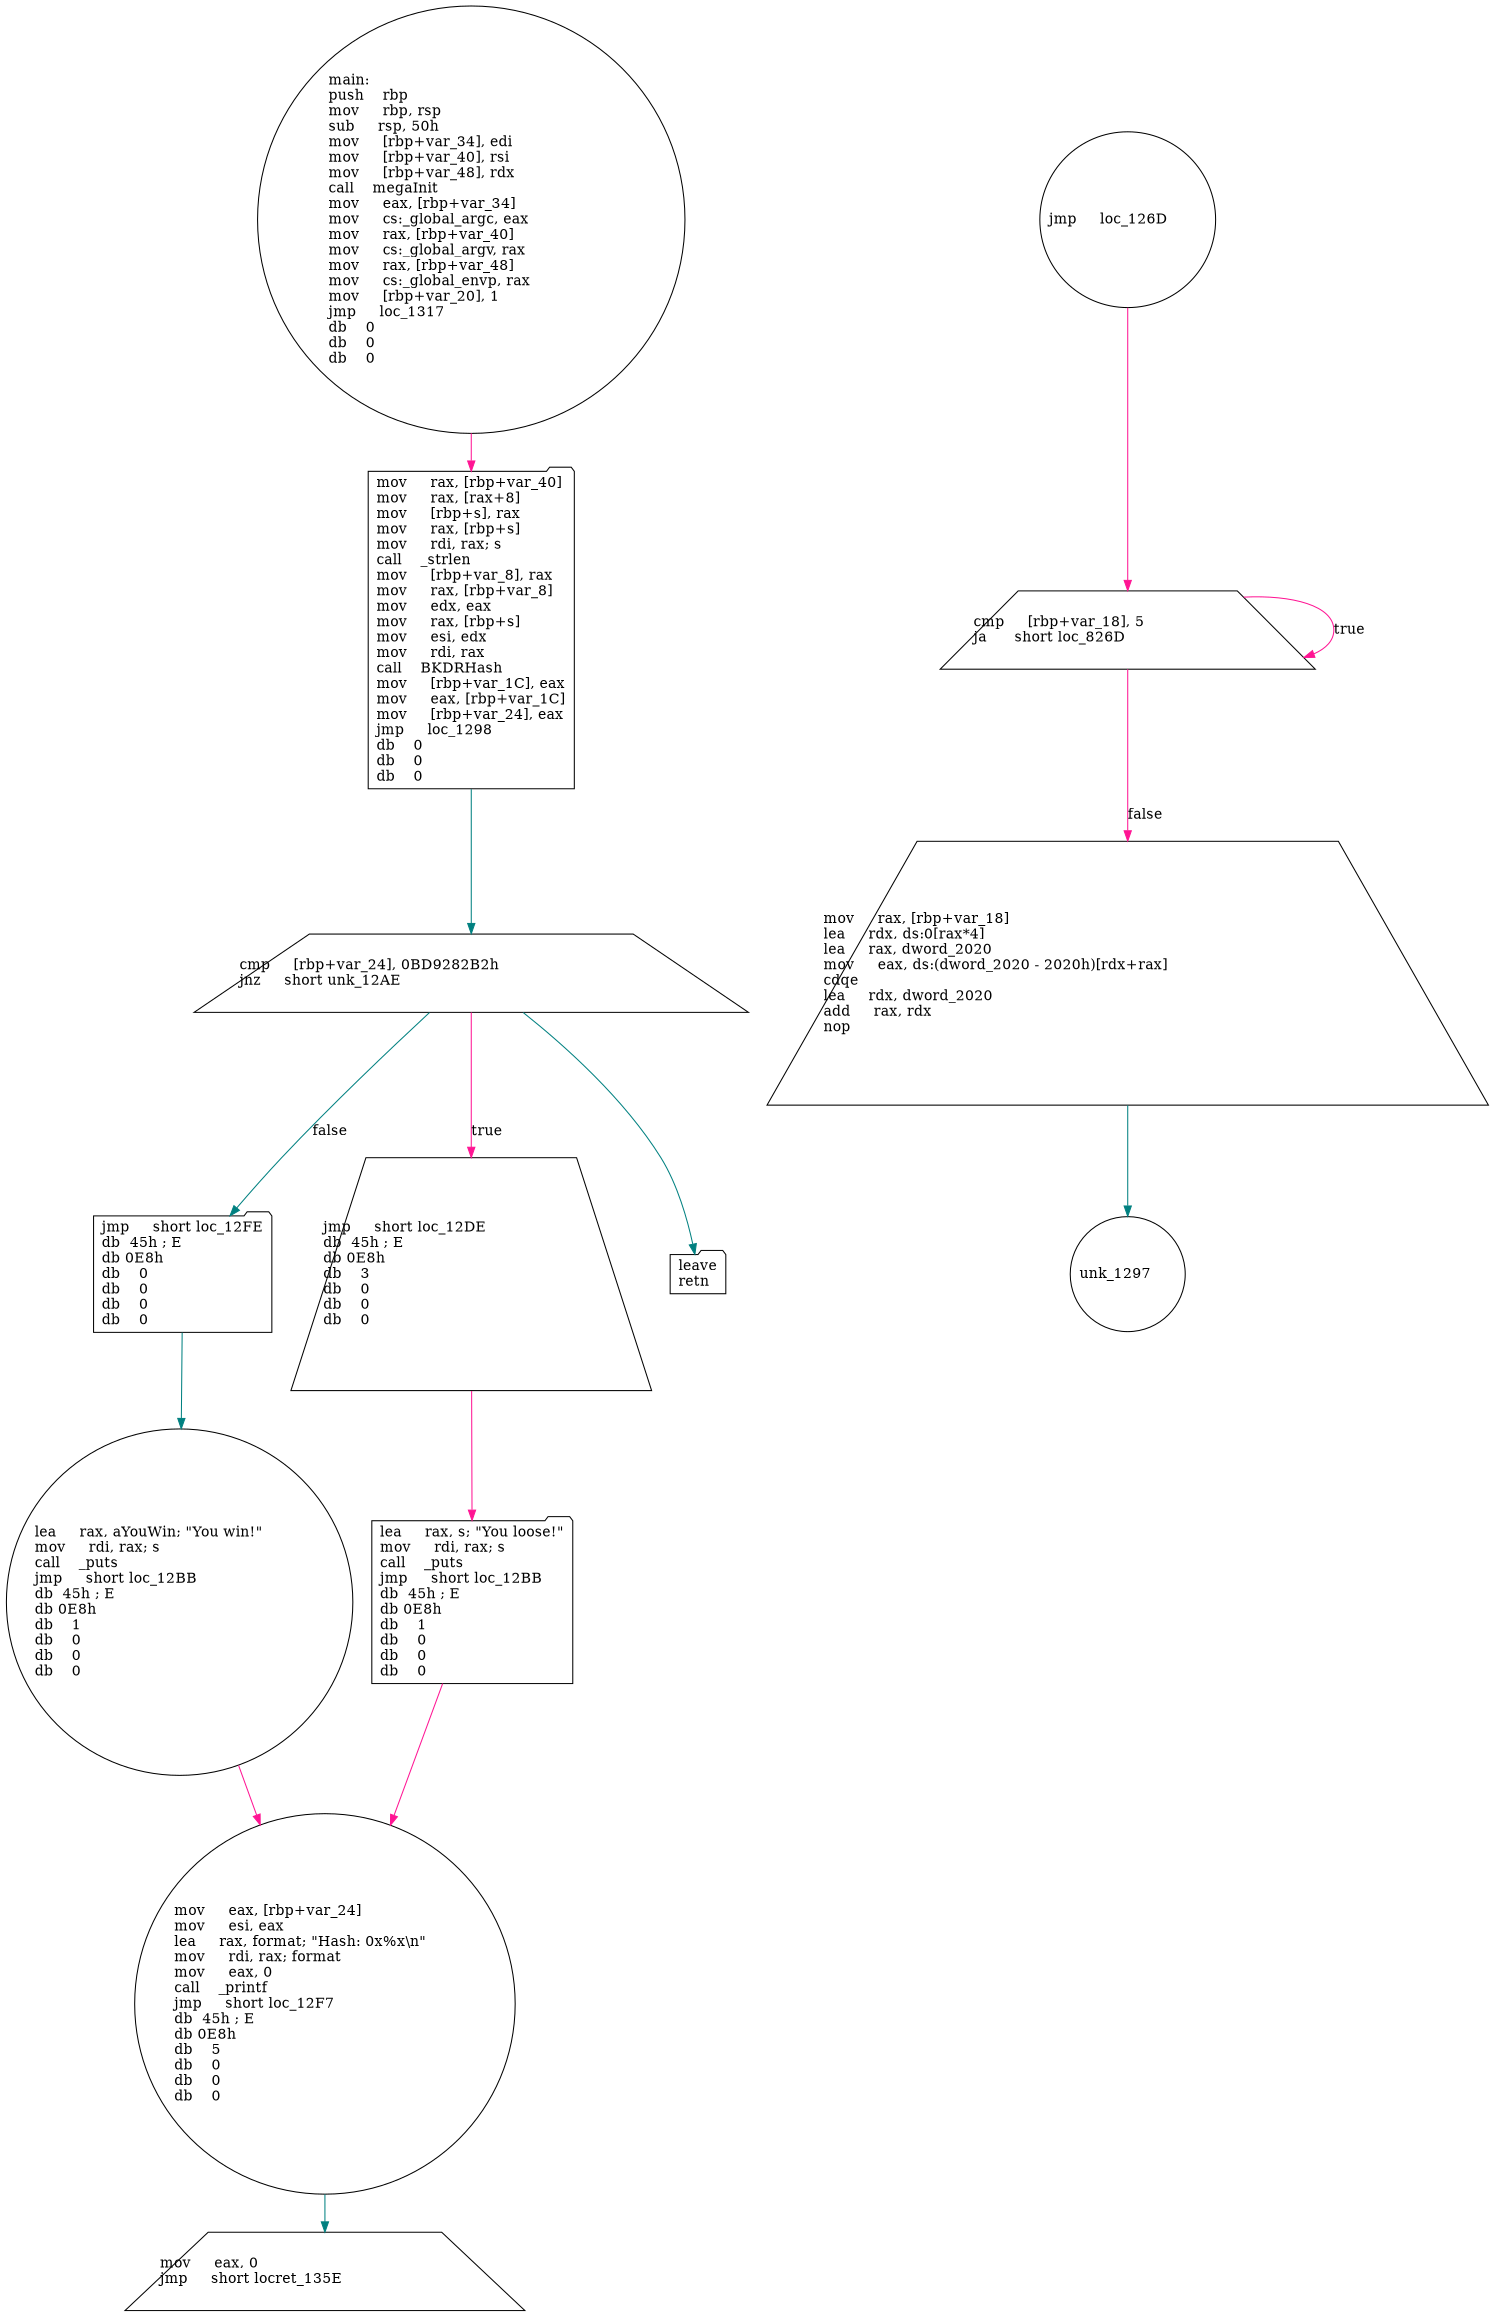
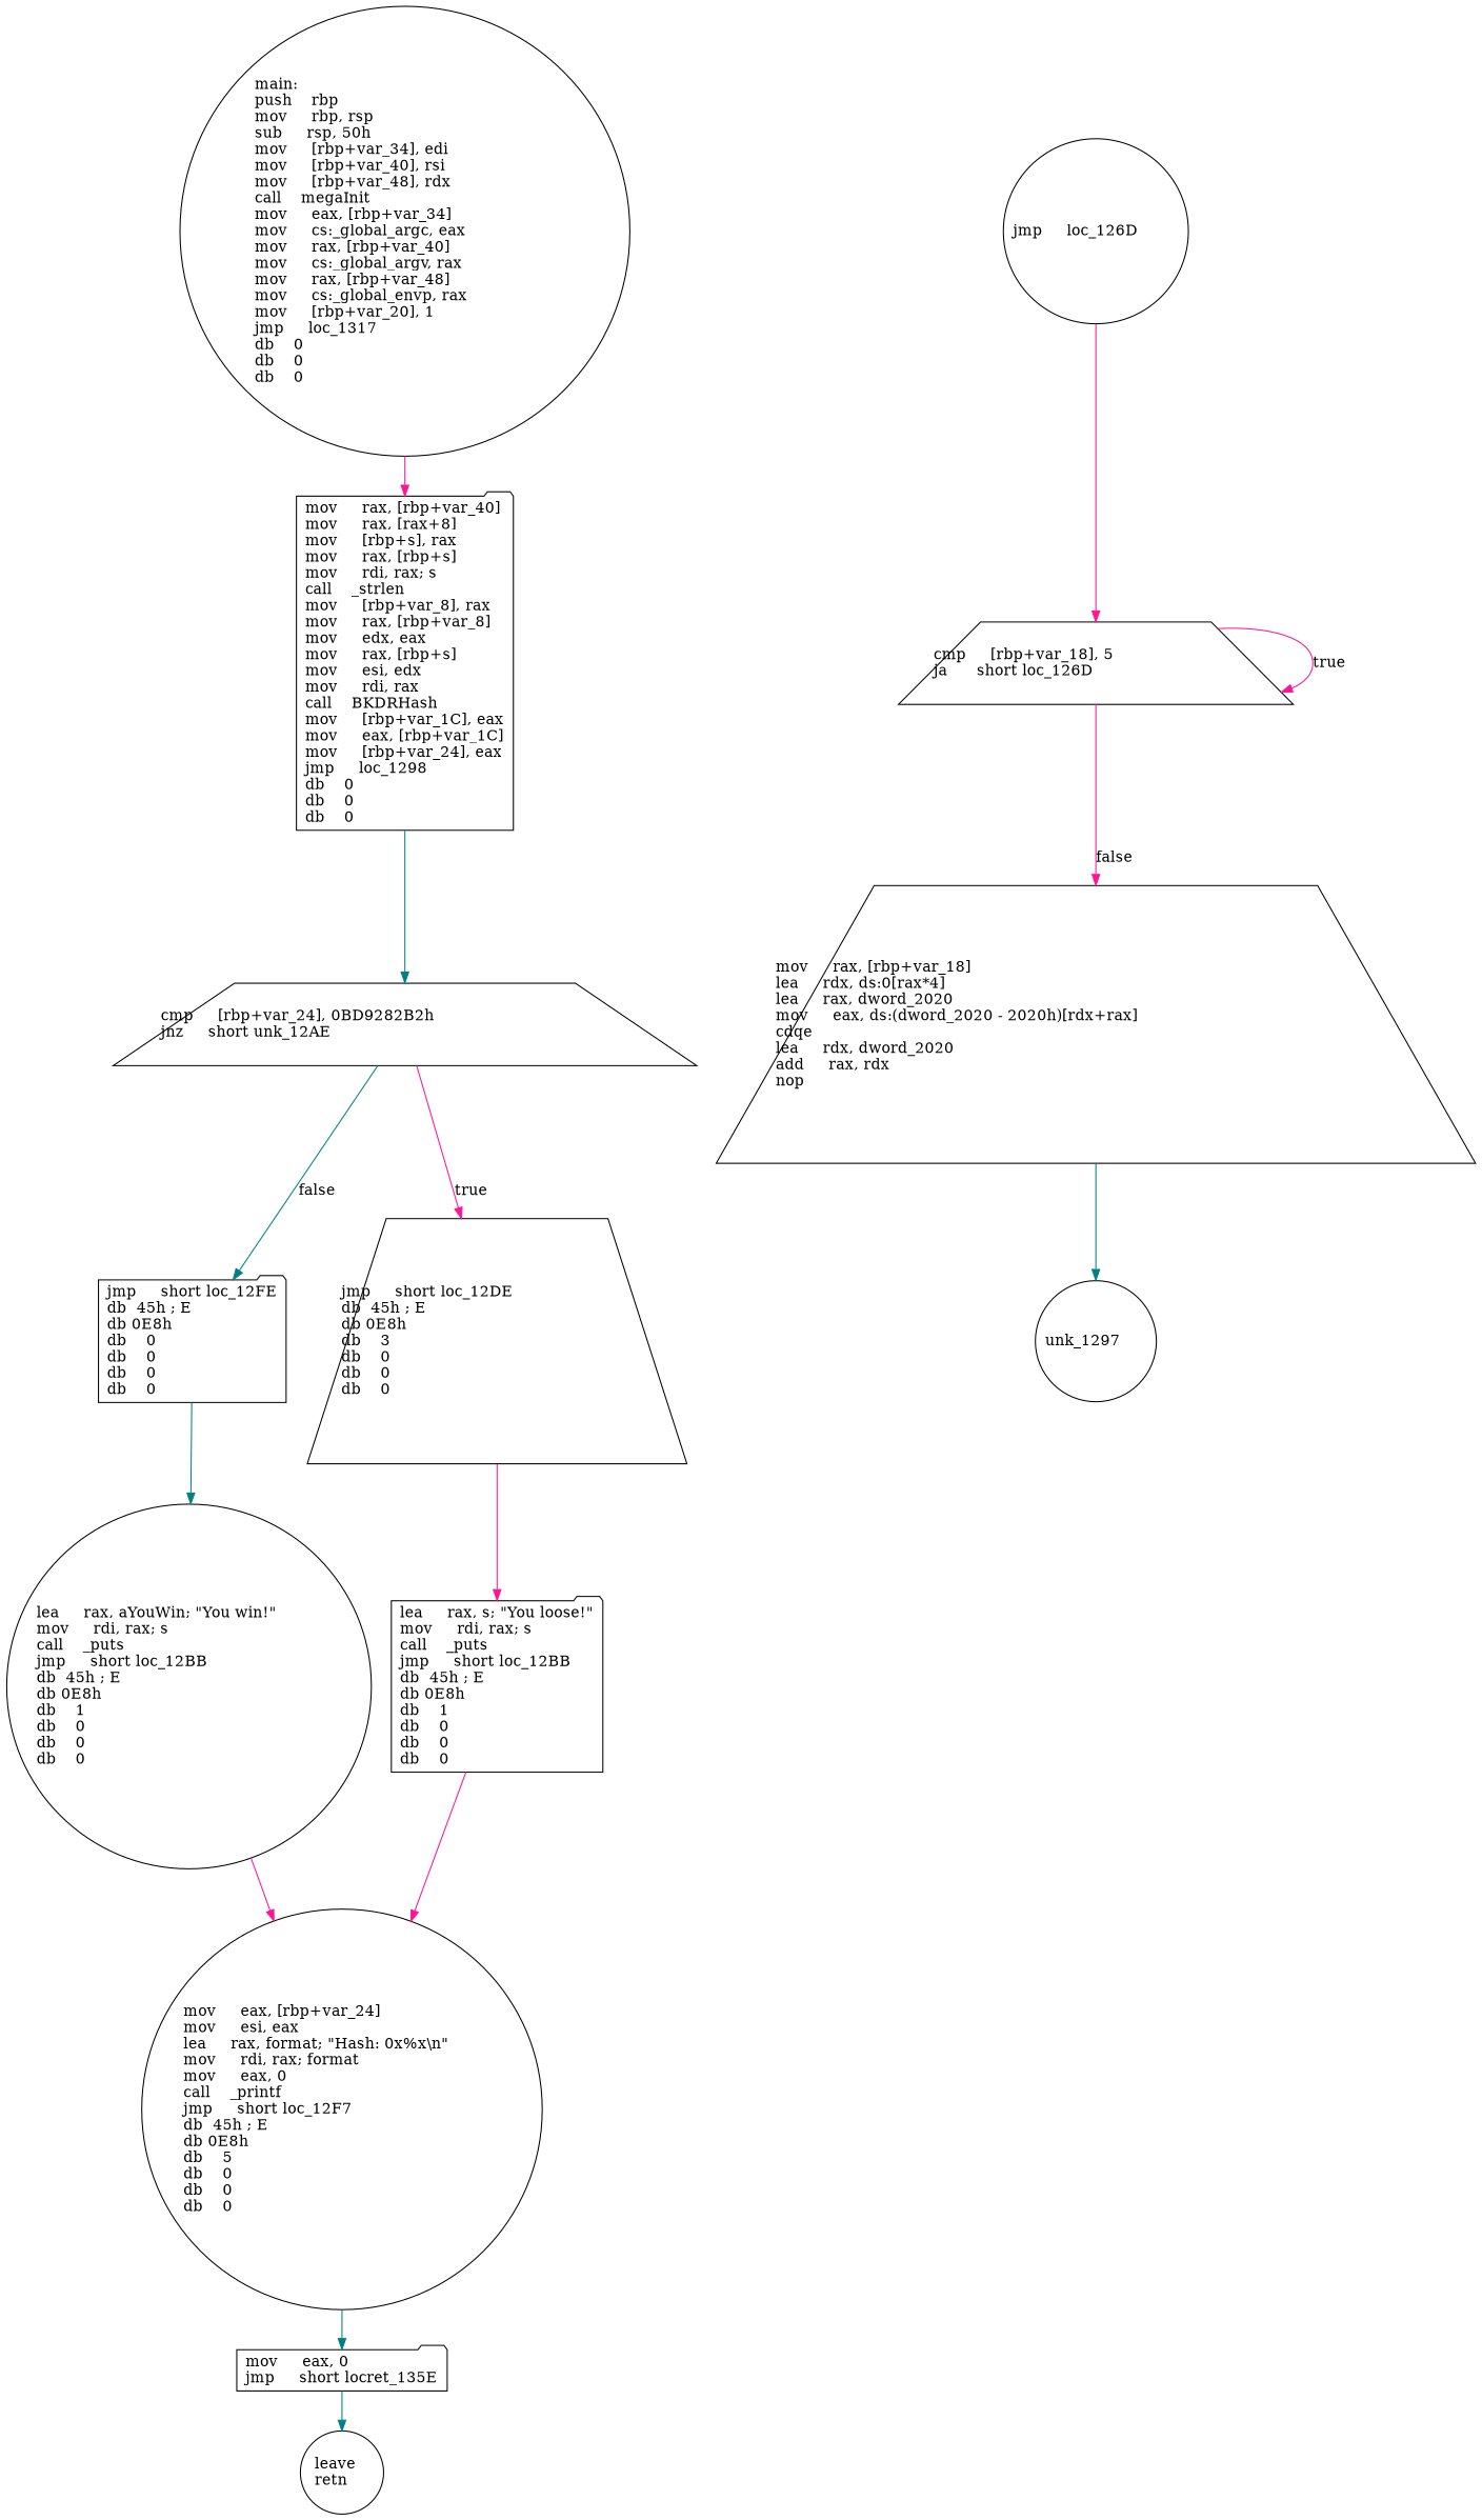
  digraph {
    node [shape=circle]
    edge [color=deeppink]
    n1 [label="main:\lpush    rbp\lmov     rbp, rsp\lsub     rsp, 50h\lmov     [rbp+var_34], edi\lmov     [rbp+var_40], rsi\lmov     [rbp+var_48], rdx\lcall    megaInit\lmov     eax, [rbp+var_34]\lmov     cs:_global_argc, eax\lmov     rax, [rbp+var_40]\lmov     cs:_global_argv, rax\lmov     rax, [rbp+var_48]\lmov     cs:_global_envp, rax\lmov     [rbp+var_20], 1\ljmp     loc_1317\ldb    0\ldb    0\ldb    0\l"]
    n2 [label="mov     rax, [rbp+var_40]\lmov     rax, [rax+8]\lmov     [rbp+s], rax\lmov     rax, [rbp+s]\lmov     rdi, rax; s\lcall    _strlen\lmov     [rbp+var_8], rax\lmov     rax, [rbp+var_8]\lmov     edx, eax\lmov     rax, [rbp+s]\lmov     esi, edx\lmov     rdi, rax\lcall    BKDRHash\lmov     [rbp+var_1C], eax\lmov     eax, [rbp+var_1C]\lmov     [rbp+var_24], eax\ljmp     loc_1298\ldb    0\ldb    0\ldb    0\l" shape=folder]
    n3 [label="cmp     [rbp+var_24], 0BD9282B2h\ljnz     short unk_12AE\l" shape=trapezium]
-   n4 [label="cmp     [rbp+var_18], 5\lja      short loc_826D\l" shape=trapezium]
+   n4 [label="cmp     [rbp+var_18], 5\lja      short loc_126D\l" shape=trapezium]
    n5 [label="mov     rax, [rbp+var_18]\llea     rdx, ds:0[rax*4]\llea     rax, dword_2020\lmov     eax, ds:(dword_2020 - 2020h)[rdx+rax]\lcdqe\llea     rdx, dword_2020\ladd     rax, rdx\lnop\l" shape=trapezium]
    n6 [label="unk_1297\l"]
    n7 [label="jmp     short loc_12FE\ldb  45h ; E\ldb 0E8h\ldb    0\ldb    0\ldb    0\ldb    0\l" shape=folder]
    n8 [label="jmp     short loc_12DE\ldb  45h ; E\ldb 0E8h\ldb    3\ldb    0\ldb    0\ldb    0\l" shape=trapezium]
    n9 [label="lea     rax, aYouWin; \"You win!\"\lmov     rdi, rax; s\lcall    _puts\ljmp     short loc_12BB\ldb  45h ; E\ldb 0E8h\ldb    1\ldb    0\ldb    0\ldb    0\l"]
    n10 [label="lea     rax, s; \"You loose!\"\lmov     rdi, rax; s\lcall    _puts\ljmp     short loc_12BB\ldb  45h ; E\ldb 0E8h\ldb    1\ldb    0\ldb    0\ldb    0\l" shape=folder]
    n11 [label="mov     eax, [rbp+var_24]\lmov     esi, eax\llea     rax, format; \"Hash: 0x%x\\n\"\lmov     rdi, rax; format\lmov     eax, 0\lcall    _printf\ljmp     short loc_12F7\ldb  45h ; E\ldb 0E8h\ldb    5\ldb    0\ldb    0\ldb    0\l"]
-   n12 [label="mov     eax, 0\ljmp     short locret_135E\l" shape=trapezium]
-   n13 [label="leave\lretn\l" shape=folder]
+   n12 [label="mov     eax, 0\ljmp     short locret_135E\l" shape=folder]
+   n13 [label="leave\lretn\l"]
    n14 [label="jmp     loc_126D\l"]
    n1 -> n2
    n2 -> n3 [color=teal]
    n3 -> n7 [color=teal label=false]
    n3 -> n8 [label=true]
    n4 -> n4 [label=true]
    n4 -> n5 [label=false]
    n5 -> n6 [color=teal]
    n7 -> n9 [color=teal]
    n8 -> n10
    n9 -> n11
    n10 -> n11
    n11 -> n12 [color=teal]
-   n3 -> n13 [color=teal]
+   n12 -> n13 [color=teal]
    n14 -> n4
  }
